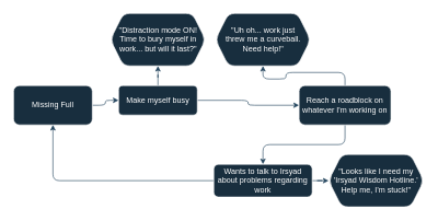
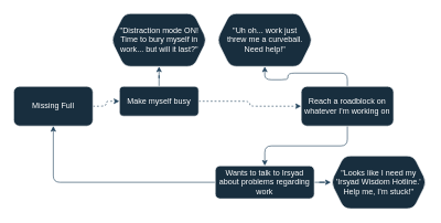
  <mxCell id="0" />
  <mxCell id="1" parent="0" />
- <mxCell id="2" value="" style="edgeStyle=orthogonalEdgeStyle;rounded=1;orthogonalLoop=1;jettySize=auto;html=1;labelBackgroundColor=none;strokeColor=#23445D;fontColor=default;" edge="1" parent="1" source="3" target="6"><mxGeometry relative="1" as="geometry" /></mxCell>
+ <mxCell id="2" value="" style="edgeStyle=orthogonalEdgeStyle;rounded=1;orthogonalLoop=1;jettySize=auto;html=1;labelBackgroundColor=none;strokeColor=#23445D;fontColor=default;dashed=1;" edge="1" parent="1" source="3" target="6"><mxGeometry relative="1" as="geometry" /></mxCell>
  <mxCell id="3" value="Missing Full" style="rounded=1;whiteSpace=wrap;html=1;labelBackgroundColor=none;fillColor=#182E3E;strokeColor=#FFFFFF;fontColor=#FFFFFF;" vertex="1" parent="1"><mxGeometry x="20" y="130" width="120" height="60" as="geometry" /></mxCell>
- <mxCell id="4" value="" style="edgeStyle=orthogonalEdgeStyle;rounded=1;orthogonalLoop=1;jettySize=auto;html=1;labelBackgroundColor=none;strokeColor=#23445D;fontColor=default;" edge="1" parent="1" source="6" target="9"><mxGeometry relative="1" as="geometry" /></mxCell>
+ <mxCell id="4" value="" style="edgeStyle=orthogonalEdgeStyle;rounded=1;orthogonalLoop=1;jettySize=auto;html=1;labelBackgroundColor=none;strokeColor=#23445D;fontColor=default;dashed=1;" edge="1" parent="1" source="6" target="9"><mxGeometry relative="1" as="geometry" /></mxCell>
  <mxCell id="5" value="" style="edgeStyle=orthogonalEdgeStyle;rounded=1;orthogonalLoop=1;jettySize=auto;html=1;labelBackgroundColor=none;strokeColor=#23445D;fontColor=default;" edge="1" parent="1" source="6" target="13"><mxGeometry relative="1" as="geometry" /></mxCell>
  <mxCell id="6" value="Make myself busy" style="whiteSpace=wrap;html=1;rounded=1;labelBackgroundColor=none;fillColor=#182E3E;strokeColor=#FFFFFF;fontColor=#FFFFFF;" vertex="1" parent="1"><mxGeometry x="180" y="130" width="120" height="45" as="geometry" /></mxCell>
  <mxCell id="7" value="" style="edgeStyle=orthogonalEdgeStyle;rounded=1;orthogonalLoop=1;jettySize=auto;html=1;labelBackgroundColor=none;strokeColor=#23445D;fontColor=default;" edge="1" parent="1" source="9" target="12"><mxGeometry relative="1" as="geometry" /></mxCell>
  <mxCell id="8" value="" style="edgeStyle=orthogonalEdgeStyle;rounded=1;orthogonalLoop=1;jettySize=auto;html=1;labelBackgroundColor=none;strokeColor=#23445D;fontColor=default;" edge="1" parent="1" source="9" target="14"><mxGeometry relative="1" as="geometry" /></mxCell>
  <mxCell id="9" value="Reach a roadblock on whatever I'm working on" style="whiteSpace=wrap;html=1;rounded=1;labelBackgroundColor=none;fillColor=#182E3E;strokeColor=#FFFFFF;fontColor=#FFFFFF;" vertex="1" parent="1"><mxGeometry x="455" y="130" width="140" height="60" as="geometry" /></mxCell>
  <mxCell id="10" style="edgeStyle=orthogonalEdgeStyle;rounded=1;orthogonalLoop=1;jettySize=auto;html=1;entryX=0.5;entryY=1;entryDx=0;entryDy=0;labelBackgroundColor=none;strokeColor=#23445D;fontColor=default;" edge="1" parent="1" source="12" target="3"><mxGeometry relative="1" as="geometry" /></mxCell>
  <mxCell id="11" style="edgeStyle=orthogonalEdgeStyle;rounded=1;orthogonalLoop=1;jettySize=auto;html=1;labelBackgroundColor=none;strokeColor=#23445D;fontColor=default;" edge="1" parent="1" source="12" target="15"><mxGeometry relative="1" as="geometry" /></mxCell>
  <mxCell id="12" value="Wants to talk to Irsyad about problems regarding work" style="whiteSpace=wrap;html=1;rounded=1;labelBackgroundColor=none;fillColor=#182E3E;strokeColor=#FFFFFF;fontColor=#FFFFFF;" vertex="1" parent="1"><mxGeometry x="325" y="250" width="150" height="50" as="geometry" /></mxCell>
  <mxCell id="13" value="&quot;Distraction mode ON! Time to bury myself in work... but will it last?&quot;" style="shape=hexagon;perimeter=hexagonPerimeter2;whiteSpace=wrap;html=1;fixedSize=1;rounded=1;labelBackgroundColor=none;fillColor=#182E3E;strokeColor=#FFFFFF;fontColor=#FFFFFF;" vertex="1" parent="1"><mxGeometry x="167.5" y="20" width="145" height="80" as="geometry" /></mxCell>
  <mxCell id="14" value="&amp;nbsp;&quot;Uh oh... work just&amp;nbsp;&lt;div&gt;threw me a curveball.&lt;/div&gt;&lt;div&gt;Need help!&quot;&lt;/div&gt;" style="shape=hexagon;perimeter=hexagonPerimeter2;whiteSpace=wrap;html=1;fixedSize=1;rounded=1;labelBackgroundColor=none;fillColor=#182E3E;strokeColor=#FFFFFF;fontColor=#FFFFFF;" vertex="1" parent="1"><mxGeometry x="327.5" y="20" width="145" height="80" as="geometry" /></mxCell>
  <mxCell id="15" value="&quot;Looks like I need my 'Irsyad Wisdom Hotline.' Help me, I’m stuck!&quot;" style="shape=hexagon;perimeter=hexagonPerimeter2;whiteSpace=wrap;html=1;fixedSize=1;rounded=1;labelBackgroundColor=none;fillColor=#182E3E;strokeColor=#FFFFFF;fontColor=#FFFFFF;" vertex="1" parent="1"><mxGeometry x="500" y="235" width="145" height="80" as="geometry" /></mxCell>
  <mxCell id="16" value="&lt;h1 style=&quot;margin-top: 0px;&quot;&gt;&lt;br&gt;&lt;/h1&gt;&lt;p&gt;And we’re back! Full circle: Missing you already… again!&lt;br&gt;&lt;/p&gt;" style="text;html=1;whiteSpace=wrap;overflow=hidden;rounded=1;labelBackgroundColor=none;fontColor=#FFFFFF;" vertex="1" parent="1"><mxGeometry x="90" y="190" width="180" height="120" as="geometry" /></mxCell>
